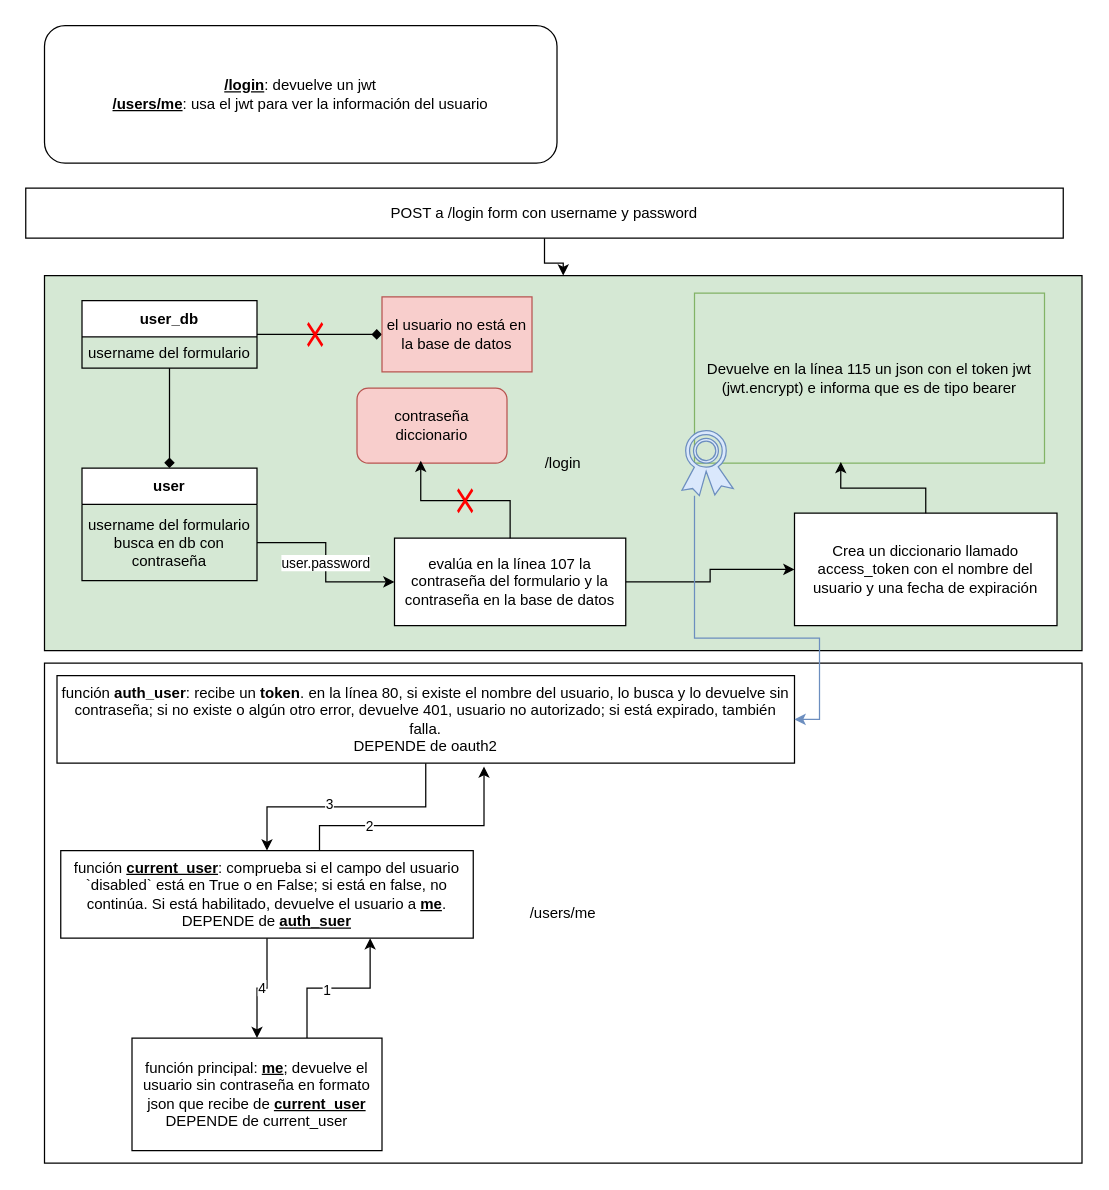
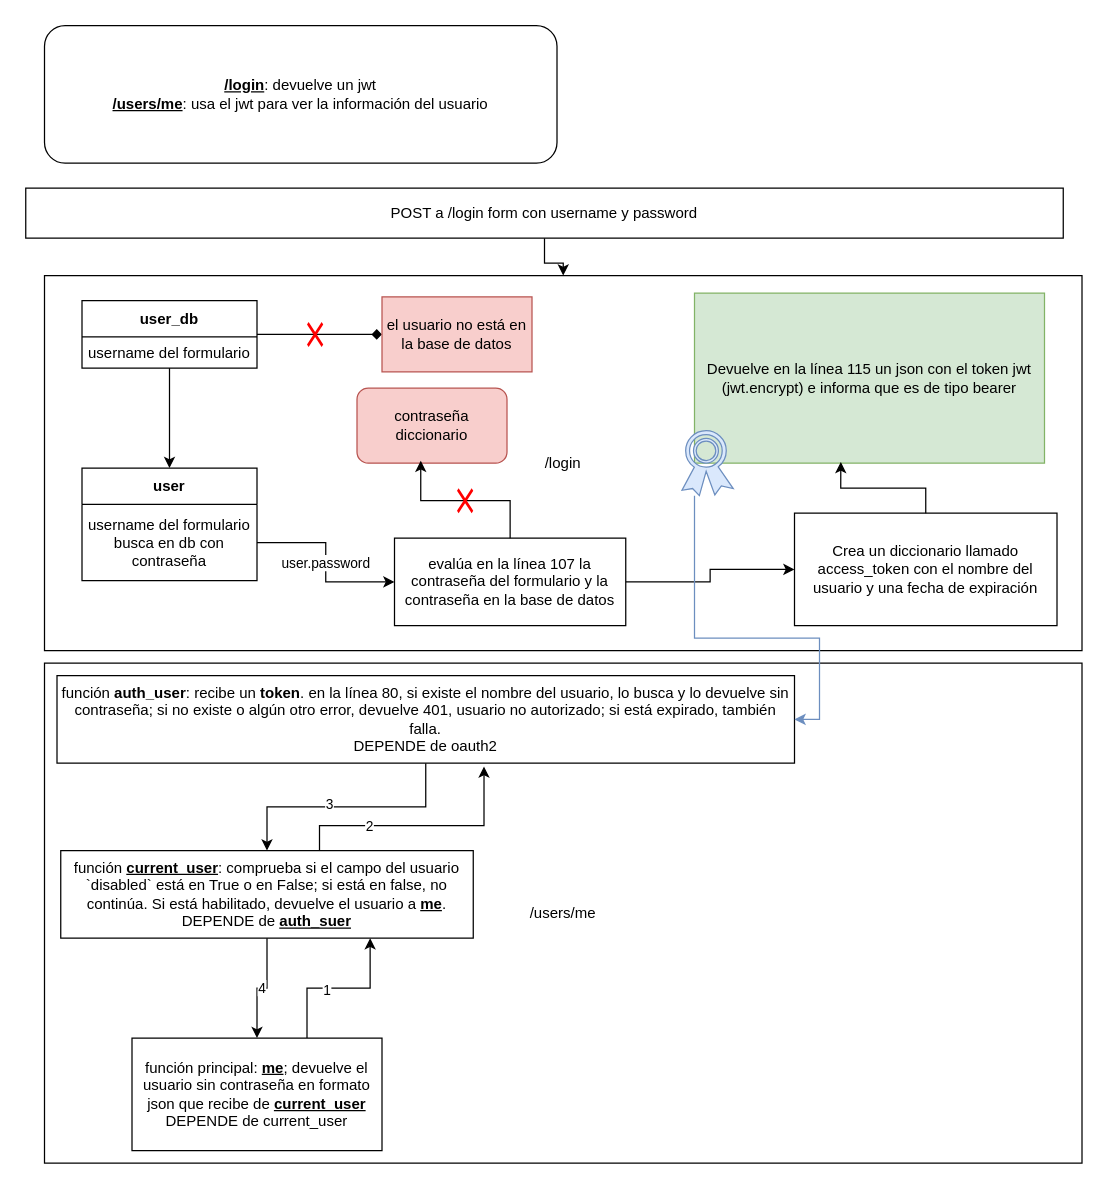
  <mxCell id="0" />
  <mxCell id="1" parent="0" />
- <mxCell id="2" value="/login" style="rounded=0;whiteSpace=wrap;html=1;fillColor=#d5e8d4;" vertex="1" parent="1"><mxGeometry x="35" y="220" width="830" height="300" as="geometry" /></mxCell>
+ <mxCell id="2" value="/login" style="rounded=0;whiteSpace=wrap;html=1;" vertex="1" parent="1"><mxGeometry x="35" y="220" width="830" height="300" as="geometry" /></mxCell>
  <mxCell id="3" style="edgeStyle=orthogonalEdgeStyle;rounded=0;orthogonalLoop=1;jettySize=auto;html=1;entryX=0.5;entryY=0;entryDx=0;entryDy=0;" edge="1" parent="1" source="4" target="2"><mxGeometry relative="1" as="geometry" /></mxCell>
  <mxCell id="4" value="POST a /login form con username y password" style="rounded=0;whiteSpace=wrap;html=1;" vertex="1" parent="1"><mxGeometry x="20" y="150" width="830" height="40" as="geometry" /></mxCell>
- <mxCell id="5" value="" style="edgeStyle=orthogonalEdgeStyle;rounded=0;orthogonalLoop=1;jettySize=auto;html=1;endArrow=diamond;" edge="1" parent="1" source="7" target="9"><mxGeometry relative="1" as="geometry" /></mxCell>
+ <mxCell id="5" value="" style="edgeStyle=orthogonalEdgeStyle;rounded=0;orthogonalLoop=1;jettySize=auto;html=1;" edge="1" parent="1" source="7" target="9"><mxGeometry relative="1" as="geometry" /></mxCell>
  <mxCell id="6" style="edgeStyle=orthogonalEdgeStyle;rounded=0;orthogonalLoop=1;jettySize=auto;html=1;endArrow=diamond;" edge="1" parent="1" source="7" target="13"><mxGeometry relative="1" as="geometry" /></mxCell>
  <mxCell id="7" value="user_db" style="swimlane;fontStyle=1;align=center;verticalAlign=middle;childLayout=stackLayout;horizontal=1;startSize=29;horizontalStack=0;resizeParent=1;resizeParentMax=0;resizeLast=0;collapsible=0;marginBottom=0;html=1;whiteSpace=wrap;" vertex="1" parent="1"><mxGeometry x="65" y="240" width="140" height="54" as="geometry" /></mxCell>
  <mxCell id="8" value="username del formulario" style="text;html=1;strokeColor=none;fillColor=none;align=center;verticalAlign=middle;spacingLeft=4;spacingRight=4;overflow=hidden;rotatable=0;points=[[0,0.5],[1,0.5]];portConstraint=eastwest;whiteSpace=wrap;" vertex="1" parent="7"><mxGeometry y="29" width="140" height="25" as="geometry" /></mxCell>
  <mxCell id="9" value="user" style="swimlane;fontStyle=1;align=center;verticalAlign=middle;childLayout=stackLayout;horizontal=1;startSize=29;horizontalStack=0;resizeParent=1;resizeParentMax=0;resizeLast=0;collapsible=0;marginBottom=0;html=1;whiteSpace=wrap;" vertex="1" parent="1"><mxGeometry x="65" y="374" width="140" height="90" as="geometry" /></mxCell>
  <mxCell id="10" value="username del formulario&lt;br&gt;busca en db con contraseña" style="text;html=1;strokeColor=none;fillColor=none;align=center;verticalAlign=middle;spacingLeft=4;spacingRight=4;overflow=hidden;rotatable=0;points=[[0,0.5],[1,0.5]];portConstraint=eastwest;whiteSpace=wrap;" vertex="1" parent="9"><mxGeometry y="29" width="140" height="61" as="geometry" /></mxCell>
  <mxCell id="11" style="edgeStyle=orthogonalEdgeStyle;rounded=0;orthogonalLoop=1;jettySize=auto;html=1;entryX=0;entryY=0.5;entryDx=0;entryDy=0;" edge="1" parent="1" source="12" target="16"><mxGeometry relative="1" as="geometry" /></mxCell>
  <mxCell id="12" value="evalúa en la línea 107 la contraseña del formulario y la contraseña en la base de datos" style="rounded=0;whiteSpace=wrap;html=1;" vertex="1" parent="1"><mxGeometry x="315" y="430" width="185" height="70" as="geometry" /></mxCell>
  <mxCell id="13" value="el usuario no está en la base de datos" style="whiteSpace=wrap;html=1;fillColor=#f8cecc;strokeColor=#b85450;rounded=0;" vertex="1" parent="1"><mxGeometry x="305" y="237" width="120" height="60" as="geometry" /></mxCell>
  <mxCell id="14" value="user.password" style="edgeStyle=orthogonalEdgeStyle;rounded=0;orthogonalLoop=1;jettySize=auto;html=1;entryX=0;entryY=0.5;entryDx=0;entryDy=0;" edge="1" parent="1" source="10" target="12"><mxGeometry relative="1" as="geometry" /></mxCell>
  <mxCell id="15" value="" style="shape=mxgraph.mockup.markup.redX;fillColor=#ff0000;html=1;shadow=0;whiteSpace=wrap;strokeColor=none;" vertex="1" parent="1"><mxGeometry x="245" y="257" width="13" height="20" as="geometry" /></mxCell>
  <mxCell id="16" value="Crea un diccionario llamado access_token con el nombre del usuario y una fecha de expiración" style="rounded=0;whiteSpace=wrap;html=1;" vertex="1" parent="1"><mxGeometry x="635" y="410" width="210" height="90" as="geometry" /></mxCell>
  <mxCell id="17" value="Devuelve en la línea 115 un json con el token jwt (jwt.encrypt) e informa que es de tipo bearer" style="rounded=0;whiteSpace=wrap;html=1;fillColor=#d5e8d4;strokeColor=#82b366;" vertex="1" parent="1"><mxGeometry x="555" y="234" width="280" height="136" as="geometry" /></mxCell>
  <mxCell id="18" value="" style="sketch=0;pointerEvents=1;shadow=0;dashed=0;html=1;strokeColor=#6c8ebf;fillColor=#dae8fc;labelPosition=center;verticalLabelPosition=bottom;verticalAlign=top;outlineConnect=0;align=center;shape=mxgraph.office.security.token;" vertex="1" parent="1"><mxGeometry x="545" y="344" width="41" height="52" as="geometry" /></mxCell>
  <mxCell id="19" value="contraseña diccionario" style="rounded=1;whiteSpace=wrap;html=1;fillColor=#f8cecc;strokeColor=#b85450;" vertex="1" parent="1"><mxGeometry x="285" y="310" width="120" height="60" as="geometry" /></mxCell>
  <mxCell id="20" style="edgeStyle=orthogonalEdgeStyle;rounded=0;orthogonalLoop=1;jettySize=auto;html=1;entryX=0.425;entryY=0.967;entryDx=0;entryDy=0;entryPerimeter=0;" edge="1" parent="1" source="12" target="19"><mxGeometry relative="1" as="geometry" /></mxCell>
  <mxCell id="21" value="" style="shape=mxgraph.mockup.markup.redX;fillColor=#ff0000;html=1;shadow=0;whiteSpace=wrap;strokeColor=none;" vertex="1" parent="1"><mxGeometry x="365" y="390" width="13" height="20" as="geometry" /></mxCell>
  <mxCell id="22" style="edgeStyle=orthogonalEdgeStyle;rounded=0;orthogonalLoop=1;jettySize=auto;html=1;entryX=0.418;entryY=0.993;entryDx=0;entryDy=0;entryPerimeter=0;" edge="1" parent="1" source="16" target="17"><mxGeometry relative="1" as="geometry" /></mxCell>
  <mxCell id="23" value="/users/me" style="rounded=0;whiteSpace=wrap;html=1;" vertex="1" parent="1"><mxGeometry x="35" y="530" width="830" height="400" as="geometry" /></mxCell>
  <mxCell id="24" value="&lt;b&gt;&lt;u&gt;/login&lt;/u&gt;&lt;/b&gt;: devuelve un jwt&lt;br&gt;&lt;b&gt;&lt;u&gt;/users/me&lt;/u&gt;&lt;/b&gt;: usa el jwt para ver la información del usuario" style="rounded=1;whiteSpace=wrap;html=1;" vertex="1" parent="1"><mxGeometry x="35" y="20" width="410" height="110" as="geometry" /></mxCell>
  <mxCell id="25" style="edgeStyle=orthogonalEdgeStyle;rounded=0;orthogonalLoop=1;jettySize=auto;html=1;entryX=0.75;entryY=1;entryDx=0;entryDy=0;" edge="1" parent="1" source="27" target="29"><mxGeometry relative="1" as="geometry"><Array as="points"><mxPoint x="245" y="790" /><mxPoint x="295" y="790" /></Array></mxGeometry></mxCell>
  <mxCell id="26" value="1" style="edgeLabel;html=1;align=center;verticalAlign=middle;resizable=0;points=[];" vertex="1" connectable="0" parent="25"><mxGeometry x="-0.151" y="-1" relative="1" as="geometry"><mxPoint as="offset" /></mxGeometry></mxCell>
  <mxCell id="27" value="función principal: &lt;b&gt;&lt;u&gt;me&lt;/u&gt;&lt;/b&gt;; devuelve el usuario sin contraseña en formato json que recibe de &lt;b&gt;&lt;u&gt;current_user&lt;/u&gt;&lt;/b&gt;&lt;br&gt;DEPENDE de current_user" style="rounded=0;whiteSpace=wrap;html=1;" vertex="1" parent="1"><mxGeometry x="105" y="830" width="200" height="90" as="geometry" /></mxCell>
  <mxCell id="28" value="4" style="edgeStyle=orthogonalEdgeStyle;rounded=0;orthogonalLoop=1;jettySize=auto;html=1;" edge="1" parent="1" source="29" target="27"><mxGeometry relative="1" as="geometry" /></mxCell>
  <mxCell id="29" value="función &lt;b&gt;&lt;u&gt;current_user&lt;/u&gt;&lt;/b&gt;: comprueba si el campo del usuario `disabled` está en True o en False; si está en false, no continúa. Si está habilitado, devuelve el usuario a &lt;b&gt;&lt;u&gt;me&lt;/u&gt;&lt;/b&gt;.&lt;br&gt;DEPENDE de &lt;b&gt;&lt;u&gt;auth_suer&lt;/u&gt;&lt;/b&gt;" style="rounded=0;whiteSpace=wrap;html=1;" vertex="1" parent="1"><mxGeometry x="48" y="680" width="330" height="70" as="geometry" /></mxCell>
  <mxCell id="30" style="edgeStyle=orthogonalEdgeStyle;rounded=0;orthogonalLoop=1;jettySize=auto;html=1;" edge="1" parent="1" source="32" target="29"><mxGeometry relative="1" as="geometry" /></mxCell>
  <mxCell id="31" value="3" style="edgeLabel;html=1;align=center;verticalAlign=middle;resizable=0;points=[];" vertex="1" connectable="0" parent="30"><mxGeometry x="0.152" y="-3" relative="1" as="geometry"><mxPoint as="offset" /></mxGeometry></mxCell>
  <mxCell id="32" value="función &lt;b&gt;auth_user&lt;/b&gt;: recibe un &lt;b&gt;token&lt;/b&gt;. en la línea 80, si existe el nombre del usuario, lo busca y lo devuelve sin contraseña; si no existe o algún otro error, devuelve 401, usuario no autorizado; si está expirado, también falla.&lt;br&gt;DEPENDE de oauth2" style="rounded=0;whiteSpace=wrap;html=1;" vertex="1" parent="1"><mxGeometry x="45" y="540" width="590" height="70" as="geometry" /></mxCell>
  <mxCell id="33" style="edgeStyle=orthogonalEdgeStyle;rounded=0;orthogonalLoop=1;jettySize=auto;html=1;entryX=1;entryY=0.5;entryDx=0;entryDy=0;fillColor=#dae8fc;strokeColor=#6c8ebf;" edge="1" parent="1" source="18" target="32"><mxGeometry relative="1" as="geometry"><Array as="points"><mxPoint x="555" y="510" /><mxPoint x="655" y="510" /><mxPoint x="655" y="575" /></Array></mxGeometry></mxCell>
  <mxCell id="34" style="edgeStyle=orthogonalEdgeStyle;rounded=0;orthogonalLoop=1;jettySize=auto;html=1;entryX=0.579;entryY=1.039;entryDx=0;entryDy=0;entryPerimeter=0;" edge="1" parent="1" source="29" target="32"><mxGeometry relative="1" as="geometry"><Array as="points"><mxPoint x="255" y="660" /><mxPoint x="387" y="660" /></Array></mxGeometry></mxCell>
  <mxCell id="35" value="2" style="edgeLabel;html=1;align=center;verticalAlign=middle;resizable=0;points=[];" vertex="1" connectable="0" parent="34"><mxGeometry x="-0.406" relative="1" as="geometry"><mxPoint as="offset" /></mxGeometry></mxCell>
